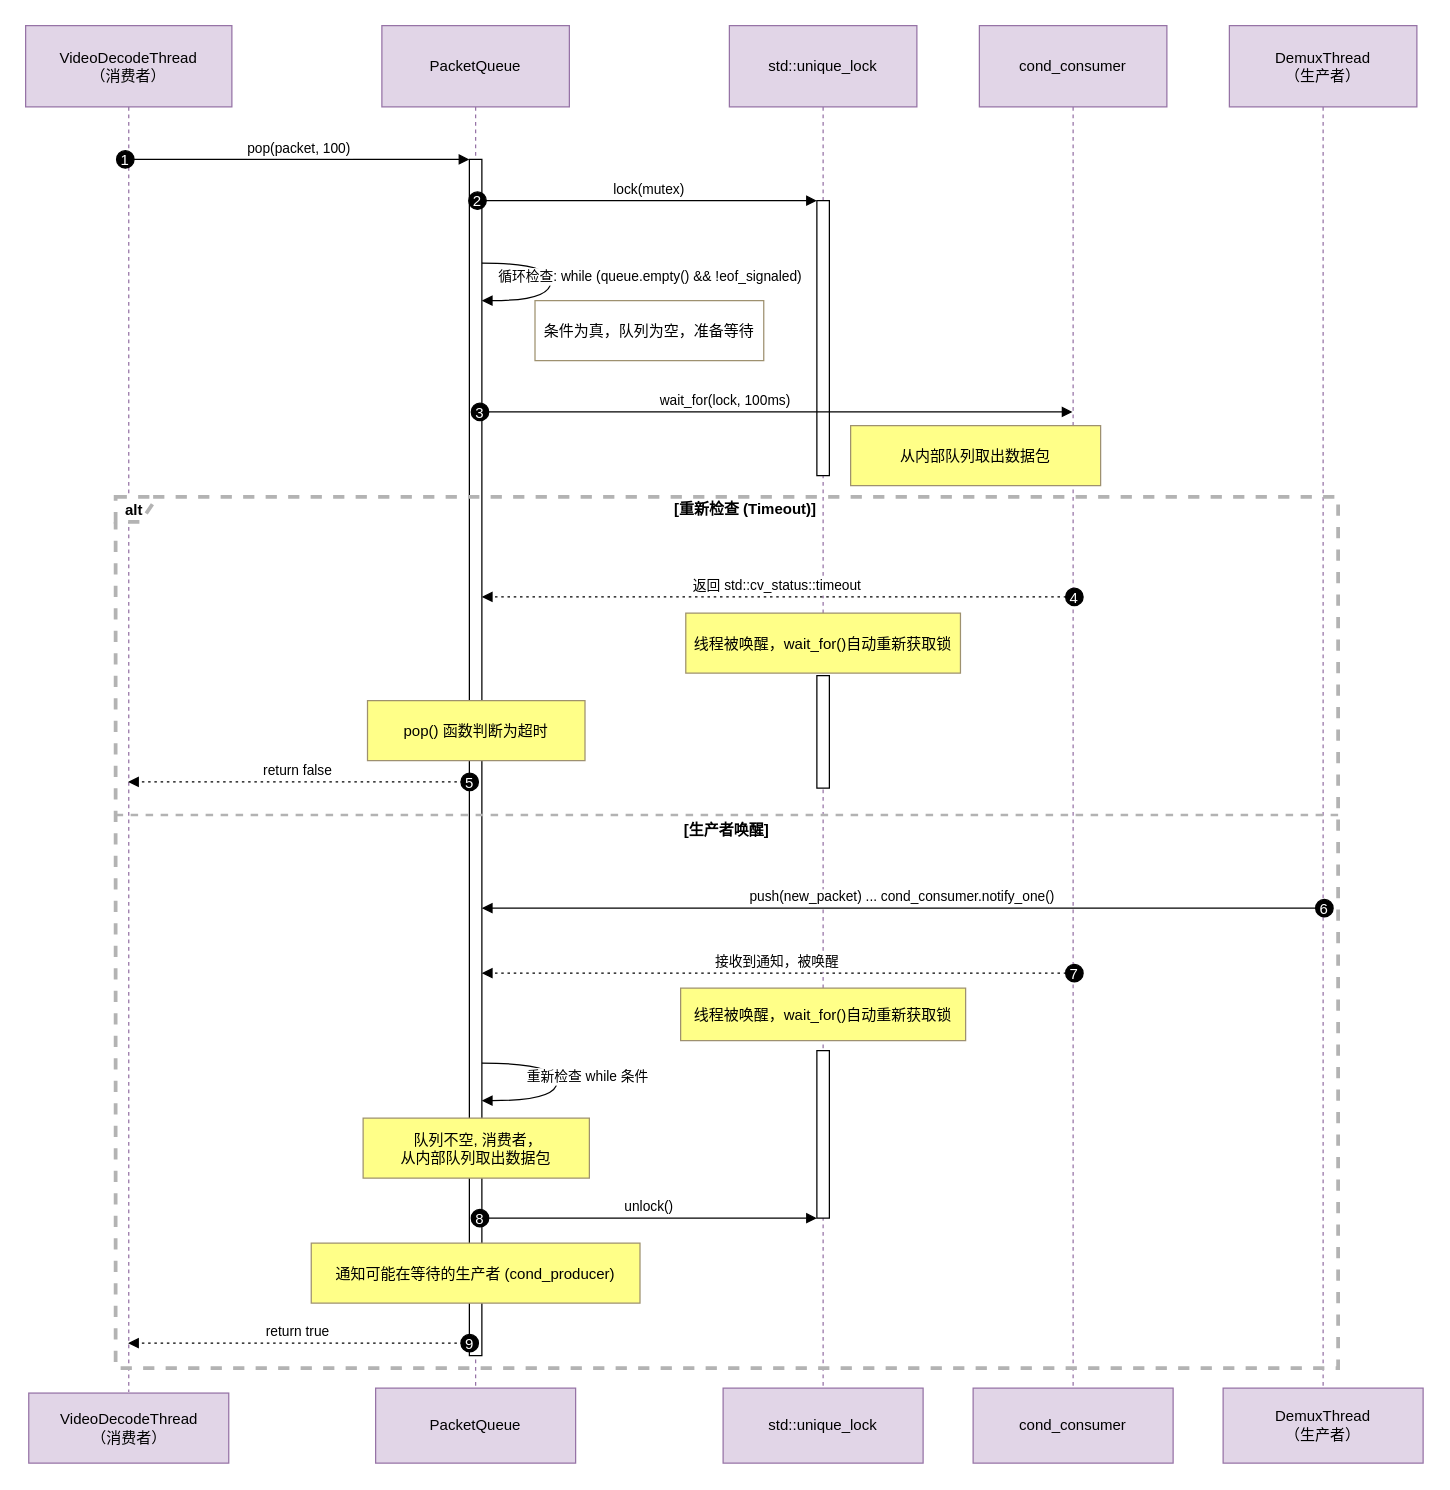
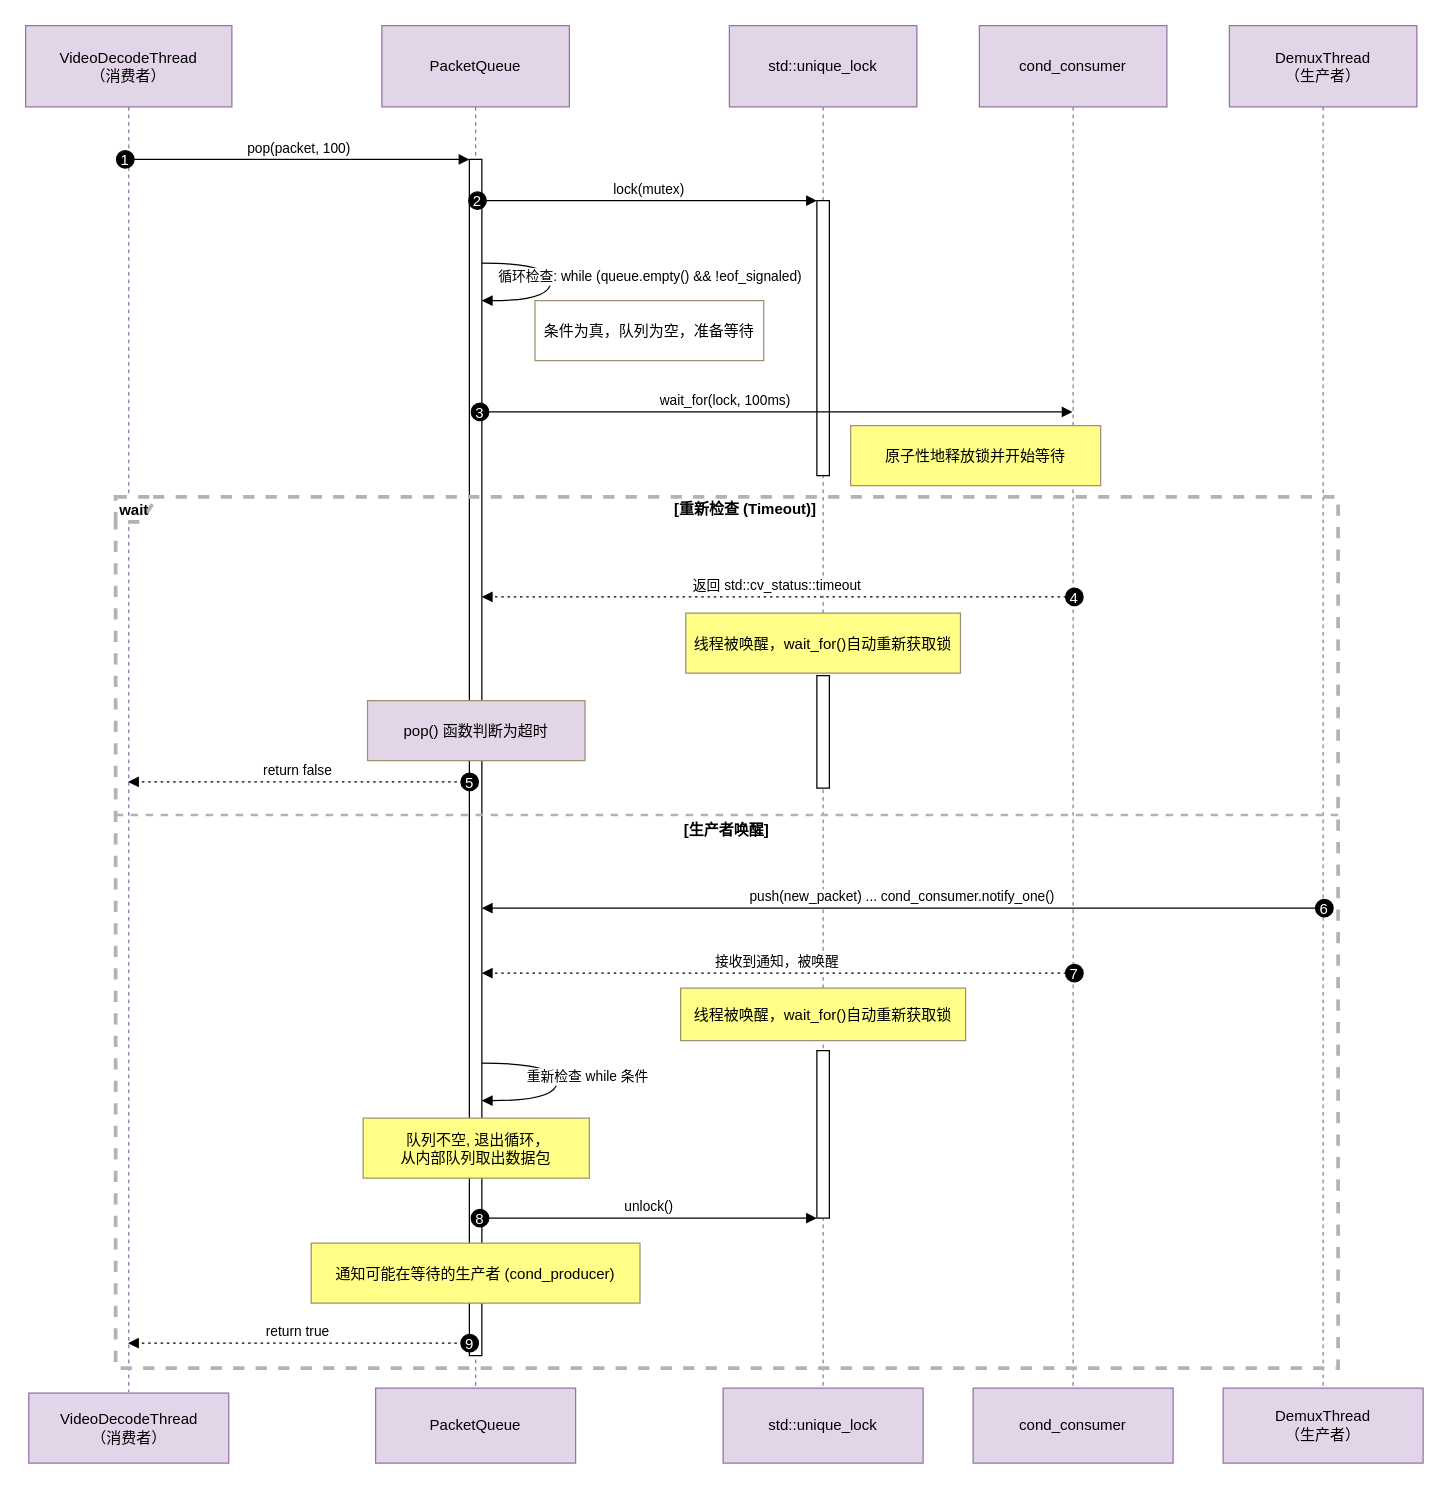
  <mxCell id="0" />
  <mxCell id="1" parent="0" />
  <mxCell id="2" value="" style="group" parent="1" vertex="1" connectable="0"><mxGeometry x="978" y="20" width="160" height="1150" as="geometry" /></mxCell>
  <mxCell id="3" value="DemuxThread&#10;（生产者）" style="shape=umlLifeline;perimeter=lifelinePerimeter;whiteSpace=wrap;container=1;dropTarget=0;collapsible=0;recursiveResize=0;outlineConnect=0;portConstraint=eastwest;newEdgeStyle={&quot;edgeStyle&quot;:&quot;elbowEdgeStyle&quot;,&quot;elbow&quot;:&quot;vertical&quot;,&quot;curved&quot;:0,&quot;rounded&quot;:0};size=65;fillColor=#e1d5e7;strokeColor=#9673a6;" parent="2" vertex="1"><mxGeometry x="5" width="150" height="1090" as="geometry" /></mxCell>
  <mxCell id="4" value="DemuxThread&lt;br style=&quot;padding: 0px; margin: 0px;&quot;&gt;（生产者）" style="rounded=0;whiteSpace=wrap;html=1;fillColor=#e1d5e7;strokeColor=#9673a6;" parent="2" vertex="1"><mxGeometry y="1090" width="160" height="60" as="geometry" /></mxCell>
  <mxCell id="5" value="" style="group" parent="1" vertex="1" connectable="0"><mxGeometry x="20" y="20" width="165" height="1150" as="geometry" /></mxCell>
  <mxCell id="6" value="VideoDecodeThread&#10;（消费者）" style="shape=umlLifeline;perimeter=lifelinePerimeter;whiteSpace=wrap;container=1;dropTarget=0;collapsible=0;recursiveResize=0;outlineConnect=0;portConstraint=eastwest;newEdgeStyle={&quot;edgeStyle&quot;:&quot;elbowEdgeStyle&quot;,&quot;elbow&quot;:&quot;vertical&quot;,&quot;curved&quot;:0,&quot;rounded&quot;:0};size=65;fillColor=#e1d5e7;strokeColor=#9673a6;" parent="5" vertex="1"><mxGeometry width="165" height="1093.014" as="geometry" /></mxCell>
  <mxCell id="7" value="VideoDecodeThread&lt;br style=&quot;padding: 0px; margin: 0px;&quot;&gt;（消费者）" style="rounded=0;whiteSpace=wrap;html=1;fillColor=#e1d5e7;strokeColor=#9673a6;" parent="5" vertex="1"><mxGeometry x="2.5" y="1093.948" width="160" height="56.052" as="geometry" /></mxCell>
  <mxCell id="8" value="" style="group" parent="1" vertex="1" connectable="0"><mxGeometry x="778" y="20" width="160" height="1150" as="geometry" /></mxCell>
  <mxCell id="9" value="cond_consumer" style="shape=umlLifeline;perimeter=lifelinePerimeter;whiteSpace=wrap;container=1;dropTarget=0;collapsible=0;recursiveResize=0;outlineConnect=0;portConstraint=eastwest;newEdgeStyle={&quot;edgeStyle&quot;:&quot;elbowEdgeStyle&quot;,&quot;elbow&quot;:&quot;vertical&quot;,&quot;curved&quot;:0,&quot;rounded&quot;:0};size=65;fillColor=#e1d5e7;strokeColor=#9673a6;" parent="8" vertex="1"><mxGeometry x="5" width="150" height="1090" as="geometry" /></mxCell>
  <mxCell id="10" value="cond_consumer" style="rounded=0;whiteSpace=wrap;html=1;fillColor=#e1d5e7;strokeColor=#9673a6;" parent="8" vertex="1"><mxGeometry y="1090" width="160" height="60" as="geometry" /></mxCell>
  <mxCell id="11" value="" style="group" parent="1" vertex="1" connectable="0"><mxGeometry x="577.99" y="20" width="160" height="1150" as="geometry" /></mxCell>
  <mxCell id="12" value="std::unique_lock" style="shape=umlLifeline;perimeter=lifelinePerimeter;whiteSpace=wrap;container=1;dropTarget=0;collapsible=0;recursiveResize=0;outlineConnect=0;portConstraint=eastwest;newEdgeStyle={&quot;edgeStyle&quot;:&quot;elbowEdgeStyle&quot;,&quot;elbow&quot;:&quot;vertical&quot;,&quot;curved&quot;:0,&quot;rounded&quot;:0};size=65;fillColor=#e1d5e7;strokeColor=#9673a6;" parent="11" vertex="1"><mxGeometry x="5.01" width="150" height="1090" as="geometry" /></mxCell>
  <mxCell id="13" value="" style="points=[];perimeter=orthogonalPerimeter;outlineConnect=0;targetShapes=umlLifeline;portConstraint=eastwest;newEdgeStyle={&quot;edgeStyle&quot;:&quot;elbowEdgeStyle&quot;,&quot;elbow&quot;:&quot;vertical&quot;,&quot;curved&quot;:0,&quot;rounded&quot;:0}" parent="12" vertex="1"><mxGeometry x="70" y="140" width="10" height="220" as="geometry" /></mxCell>
  <mxCell id="14" value="" style="points=[];perimeter=orthogonalPerimeter;outlineConnect=0;targetShapes=umlLifeline;portConstraint=eastwest;newEdgeStyle={&quot;edgeStyle&quot;:&quot;elbowEdgeStyle&quot;,&quot;elbow&quot;:&quot;vertical&quot;,&quot;curved&quot;:0,&quot;rounded&quot;:0}" parent="12" vertex="1"><mxGeometry x="70" y="520" width="10" height="90" as="geometry" /></mxCell>
  <mxCell id="15" value="" style="points=[];perimeter=orthogonalPerimeter;outlineConnect=0;targetShapes=umlLifeline;portConstraint=eastwest;newEdgeStyle={&quot;edgeStyle&quot;:&quot;elbowEdgeStyle&quot;,&quot;elbow&quot;:&quot;vertical&quot;,&quot;curved&quot;:0,&quot;rounded&quot;:0}" parent="12" vertex="1"><mxGeometry x="70" y="820" width="10" height="134" as="geometry" /></mxCell>
  <mxCell id="16" value="std::unique_lock" style="rounded=0;whiteSpace=wrap;html=1;fillColor=#e1d5e7;strokeColor=#9673a6;" parent="11" vertex="1"><mxGeometry y="1090" width="160" height="60" as="geometry" /></mxCell>
  <mxCell id="17" value="" style="group" parent="1" vertex="1" connectable="0"><mxGeometry x="300" y="20" width="160" height="1150" as="geometry" /></mxCell>
  <mxCell id="18" value="PacketQueue" style="shape=umlLifeline;perimeter=lifelinePerimeter;whiteSpace=wrap;container=1;dropTarget=0;collapsible=0;recursiveResize=0;outlineConnect=0;portConstraint=eastwest;newEdgeStyle={&quot;edgeStyle&quot;:&quot;elbowEdgeStyle&quot;,&quot;elbow&quot;:&quot;vertical&quot;,&quot;curved&quot;:0,&quot;rounded&quot;:0};size=65;fillColor=#e1d5e7;strokeColor=#9673a6;" parent="17" vertex="1"><mxGeometry x="5" width="150" height="1090" as="geometry" /></mxCell>
  <mxCell id="19" value="" style="points=[];perimeter=orthogonalPerimeter;outlineConnect=0;targetShapes=umlLifeline;portConstraint=eastwest;newEdgeStyle={&quot;edgeStyle&quot;:&quot;elbowEdgeStyle&quot;,&quot;elbow&quot;:&quot;vertical&quot;,&quot;curved&quot;:0,&quot;rounded&quot;:0}" parent="18" vertex="1"><mxGeometry x="70" y="107" width="10" height="957" as="geometry" /></mxCell>
  <mxCell id="20" value="循环检查: while (queue.empty() &amp;&amp; !eof_signaled)" style="curved=1;endArrow=block;rounded=0;" parent="18" source="19" target="19" edge="1"><mxGeometry x="-0.071" y="80" relative="1" as="geometry"><Array as="points"><mxPoint x="135" y="190" /><mxPoint x="135" y="220" /></Array><mxPoint as="offset" /><mxPoint x="85" y="190" as="sourcePoint" /><mxPoint x="85" y="220" as="targetPoint" /></mxGeometry></mxCell>
  <mxCell id="21" value="重新检查 while 条件" style="curved=1;endArrow=block;rounded=0;" parent="18" source="19" target="19" edge="1"><mxGeometry x="-0.067" y="25" relative="1" as="geometry"><Array as="points"><mxPoint x="140" y="830" /><mxPoint x="140" y="860" /></Array><mxPoint as="offset" /><mxPoint x="85" y="830" as="sourcePoint" /><mxPoint x="85" y="860" as="targetPoint" /></mxGeometry></mxCell>
  <mxCell id="22" value="PacketQueue" style="rounded=0;whiteSpace=wrap;html=1;fillColor=#e1d5e7;strokeColor=#9673a6;" parent="17" vertex="1"><mxGeometry y="1090" width="160" height="60" as="geometry" /></mxCell>
- <mxCell id="23" value="alt" style="shape=umlFrame;dashed=1;pointerEvents=0;dropTarget=0;strokeColor=#B3B3B3;height=20;width=30;strokeWidth=3;fontStyle=1" parent="1" vertex="1"><mxGeometry x="92" y="397" width="978" height="697" as="geometry" /></mxCell>
+ <mxCell id="23" value="wait" style="shape=umlFrame;dashed=1;pointerEvents=0;dropTarget=0;strokeColor=#B3B3B3;height=20;width=30;strokeWidth=3;fontStyle=1" parent="1" vertex="1"><mxGeometry x="92" y="397" width="978" height="697" as="geometry" /></mxCell>
  <mxCell id="24" value="[重新检查 (Timeout)]" style="text;strokeColor=none;fillColor=none;align=center;verticalAlign=middle;whiteSpace=wrap;fontStyle=1" parent="23" vertex="1"><mxGeometry x="30" width="948" height="20" as="geometry" /></mxCell>
  <mxCell id="25" value="[生产者唤醒]" style="shape=line;dashed=1;whiteSpace=wrap;verticalAlign=top;labelPosition=center;verticalLabelPosition=middle;align=center;strokeColor=#B3B3B3;fontStyle=1;strokeWidth=2;" parent="23" vertex="1"><mxGeometry y="253" width="978" height="3" as="geometry" /></mxCell>
  <mxCell id="26" value="pop(packet, 100)" style="verticalAlign=bottom;edgeStyle=elbowEdgeStyle;elbow=vertical;curved=0;rounded=0;endArrow=block;" parent="1" source="6" target="19" edge="1"><mxGeometry relative="1" as="geometry"><Array as="points"><mxPoint x="250" y="127" /></Array></mxGeometry></mxCell>
  <mxCell id="27" value="1" style="ellipse;aspect=fixed;fillColor=#000000;align=center;fontColor=#FFFFFF;" parent="26" vertex="1"><mxGeometry width="14" height="14" relative="1" as="geometry"><mxPoint x="-146.25" y="-7" as="offset" /></mxGeometry></mxCell>
  <mxCell id="28" value="lock(mutex)" style="verticalAlign=bottom;edgeStyle=elbowEdgeStyle;elbow=vertical;curved=0;rounded=0;endArrow=block;" parent="1" edge="1"><mxGeometry x="0.001" relative="1" as="geometry"><Array as="points"><mxPoint x="530" y="160" /></Array><mxPoint x="385" y="160" as="sourcePoint" /><mxPoint x="653" y="160" as="targetPoint" /><mxPoint as="offset" /></mxGeometry></mxCell>
  <mxCell id="29" value="2" style="ellipse;aspect=fixed;fillColor=#000000;align=center;fontColor=#FFFFFF;" parent="28" vertex="1"><mxGeometry width="14" height="14" relative="1" as="geometry"><mxPoint x="-144.5" y="-7" as="offset" /></mxGeometry></mxCell>
  <mxCell id="30" value="wait_for(lock, 100ms)" style="verticalAlign=bottom;edgeStyle=elbowEdgeStyle;elbow=vertical;curved=0;rounded=0;endArrow=block;" parent="1" source="19" target="9" edge="1"><mxGeometry x="-0.175" relative="1" as="geometry"><Array as="points"><mxPoint x="630" y="329" /></Array><mxPoint as="offset" /></mxGeometry></mxCell>
  <mxCell id="31" value="3" style="ellipse;aspect=fixed;fillColor=#000000;align=center;fontColor=#FFFFFF;" parent="30" vertex="1"><mxGeometry width="14" height="14" relative="1" as="geometry"><mxPoint x="-244.5" y="-7" as="offset" /></mxGeometry></mxCell>
  <mxCell id="32" value="返回 std::cv_status::timeout" style="verticalAlign=bottom;edgeStyle=elbowEdgeStyle;elbow=vertical;curved=0;rounded=0;dashed=1;dashPattern=2 3;endArrow=block;" parent="1" source="9" target="19" edge="1"><mxGeometry relative="1" as="geometry"><Array as="points"><mxPoint x="633" y="477" /></Array></mxGeometry></mxCell>
  <mxCell id="33" value="4" style="ellipse;aspect=fixed;fillColor=#000000;align=center;fontColor=#FFFFFF;" parent="32" vertex="1"><mxGeometry width="14" height="14" relative="1" as="geometry"><mxPoint x="230.5" y="-7" as="offset" /></mxGeometry></mxCell>
  <mxCell id="34" value="return false" style="verticalAlign=bottom;edgeStyle=elbowEdgeStyle;elbow=vertical;curved=0;rounded=0;dashed=1;dashPattern=2 3;endArrow=block;" parent="1" source="19" target="6" edge="1"><mxGeometry relative="1" as="geometry"><Array as="points"><mxPoint x="251" y="625" /></Array></mxGeometry></mxCell>
  <mxCell id="35" value="5" style="ellipse;aspect=fixed;fillColor=#000000;align=center;fontColor=#FFFFFF;" parent="34" vertex="1"><mxGeometry width="14" height="14" relative="1" as="geometry"><mxPoint x="130.25" y="-7" as="offset" /></mxGeometry></mxCell>
  <mxCell id="36" value="push(new_packet) ... cond_consumer.notify_one()" style="verticalAlign=bottom;edgeStyle=elbowEdgeStyle;elbow=vertical;curved=0;rounded=0;endArrow=block;" parent="1" source="3" target="19" edge="1"><mxGeometry relative="1" as="geometry"><Array as="points"><mxPoint x="733" y="726" /></Array></mxGeometry></mxCell>
  <mxCell id="37" value="6" style="ellipse;aspect=fixed;fillColor=#000000;align=center;fontColor=#FFFFFF;" parent="36" vertex="1"><mxGeometry width="14" height="14" relative="1" as="geometry"><mxPoint x="330.5" y="-7" as="offset" /></mxGeometry></mxCell>
  <mxCell id="38" value="接收到通知，被唤醒" style="verticalAlign=bottom;edgeStyle=elbowEdgeStyle;elbow=vertical;curved=0;rounded=0;dashed=1;dashPattern=2 3;endArrow=block;" parent="1" source="9" target="19" edge="1"><mxGeometry relative="1" as="geometry"><Array as="points"><mxPoint x="633" y="778" /></Array></mxGeometry></mxCell>
  <mxCell id="39" value="7" style="ellipse;aspect=fixed;fillColor=#000000;align=center;fontColor=#FFFFFF;" parent="38" vertex="1"><mxGeometry width="14" height="14" relative="1" as="geometry"><mxPoint x="230.5" y="-7" as="offset" /></mxGeometry></mxCell>
  <mxCell id="40" value="unlock()" style="verticalAlign=bottom;edgeStyle=elbowEdgeStyle;elbow=vertical;curved=0;rounded=0;endArrow=block;" parent="1" source="19" target="15" edge="1"><mxGeometry relative="1" as="geometry"><Array as="points"><mxPoint x="528" y="974" /></Array></mxGeometry></mxCell>
  <mxCell id="41" value="8" style="ellipse;aspect=fixed;fillColor=#000000;align=center;fontColor=#FFFFFF;" parent="40" vertex="1"><mxGeometry width="14" height="14" relative="1" as="geometry"><mxPoint x="-142.5" y="-7" as="offset" /></mxGeometry></mxCell>
  <mxCell id="42" value="return true" style="verticalAlign=bottom;edgeStyle=elbowEdgeStyle;elbow=vertical;curved=0;rounded=0;dashed=1;dashPattern=2 3;endArrow=block;" parent="1" source="19" target="6" edge="1"><mxGeometry relative="1" as="geometry"><Array as="points"><mxPoint x="251" y="1074" /></Array></mxGeometry></mxCell>
  <mxCell id="43" value="9" style="ellipse;aspect=fixed;fillColor=#000000;align=center;fontColor=#FFFFFF;" parent="42" vertex="1"><mxGeometry width="14" height="14" relative="1" as="geometry"><mxPoint x="130.25" y="-7" as="offset" /></mxGeometry></mxCell>
  <mxCell id="44" value="条件为真，队列为空，准备等待" style="fillColor=#ffffff;strokeColor=#9E916F;" parent="1" vertex="1"><mxGeometry x="427.5" y="240" width="183" height="48" as="geometry" /></mxCell>
- <mxCell id="45" value="从内部队列取出数据包" style="fillColor=#ffff88;strokeColor=#9E916F;" parent="1" vertex="1"><mxGeometry x="680" y="340" width="200" height="48" as="geometry" /></mxCell>
+ <mxCell id="45" value="原子性地释放锁并开始等待" style="fillColor=#ffff88;strokeColor=#9E916F;" parent="1" vertex="1"><mxGeometry x="680" y="340" width="200" height="48" as="geometry" /></mxCell>
  <mxCell id="46" value="线程被唤醒，wait_for()自动重新获取锁" style="fillColor=#ffff88;strokeColor=#9E916F;" parent="1" vertex="1"><mxGeometry x="548.12" y="490" width="219.75" height="48" as="geometry" /></mxCell>
- <mxCell id="47" value="pop() 函数判断为超时" style="fillColor=#ffff88;strokeColor=#9E916F;" parent="1" vertex="1"><mxGeometry x="293.5" y="560" width="174" height="48" as="geometry" /></mxCell>
+ <mxCell id="47" value="pop() 函数判断为超时" style="fillColor=#e1d5e7;strokeColor=#9E916F;" parent="1" vertex="1"><mxGeometry x="293.5" y="560" width="174" height="48" as="geometry" /></mxCell>
  <mxCell id="48" value="线程被唤醒，wait_for()自动重新获取锁" style="fillColor=#ffff88;strokeColor=#9E916F;" parent="1" vertex="1"><mxGeometry x="544" y="790" width="228" height="42" as="geometry" /></mxCell>
- <mxCell id="49" value=" 队列不空, 消费者，&#10;从内部队列取出数据包" style="fillColor=#ffff88;strokeColor=#9E916F;" parent="1" vertex="1"><mxGeometry x="290" y="894" width="181" height="48" as="geometry" /></mxCell>
+ <mxCell id="49" value=" 队列不空, 退出循环，&#10;从内部队列取出数据包" style="fillColor=#ffff88;strokeColor=#9E916F;" parent="1" vertex="1"><mxGeometry x="290" y="894" width="181" height="48" as="geometry" /></mxCell>
  <mxCell id="50" value="通知可能在等待的生产者 (cond_producer)" style="fillColor=#ffff88;strokeColor=#9E916F;" parent="1" vertex="1"><mxGeometry x="248.5" y="994" width="263" height="48" as="geometry" /></mxCell>
